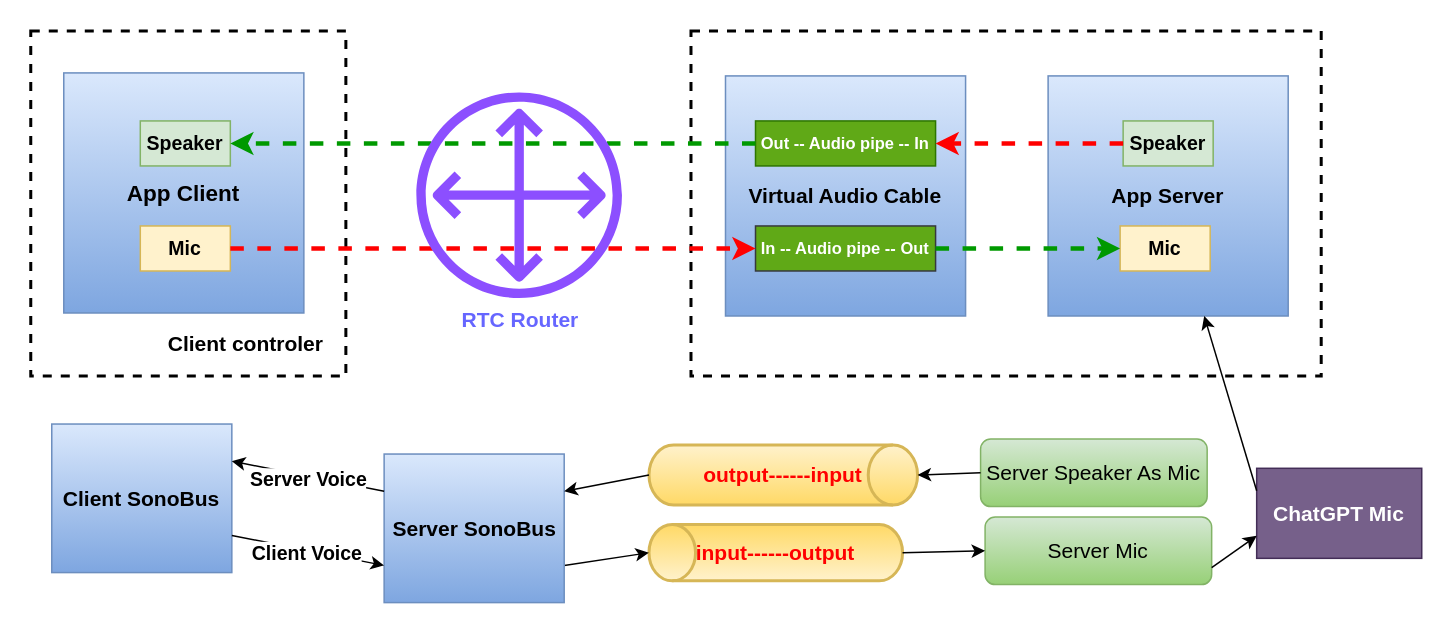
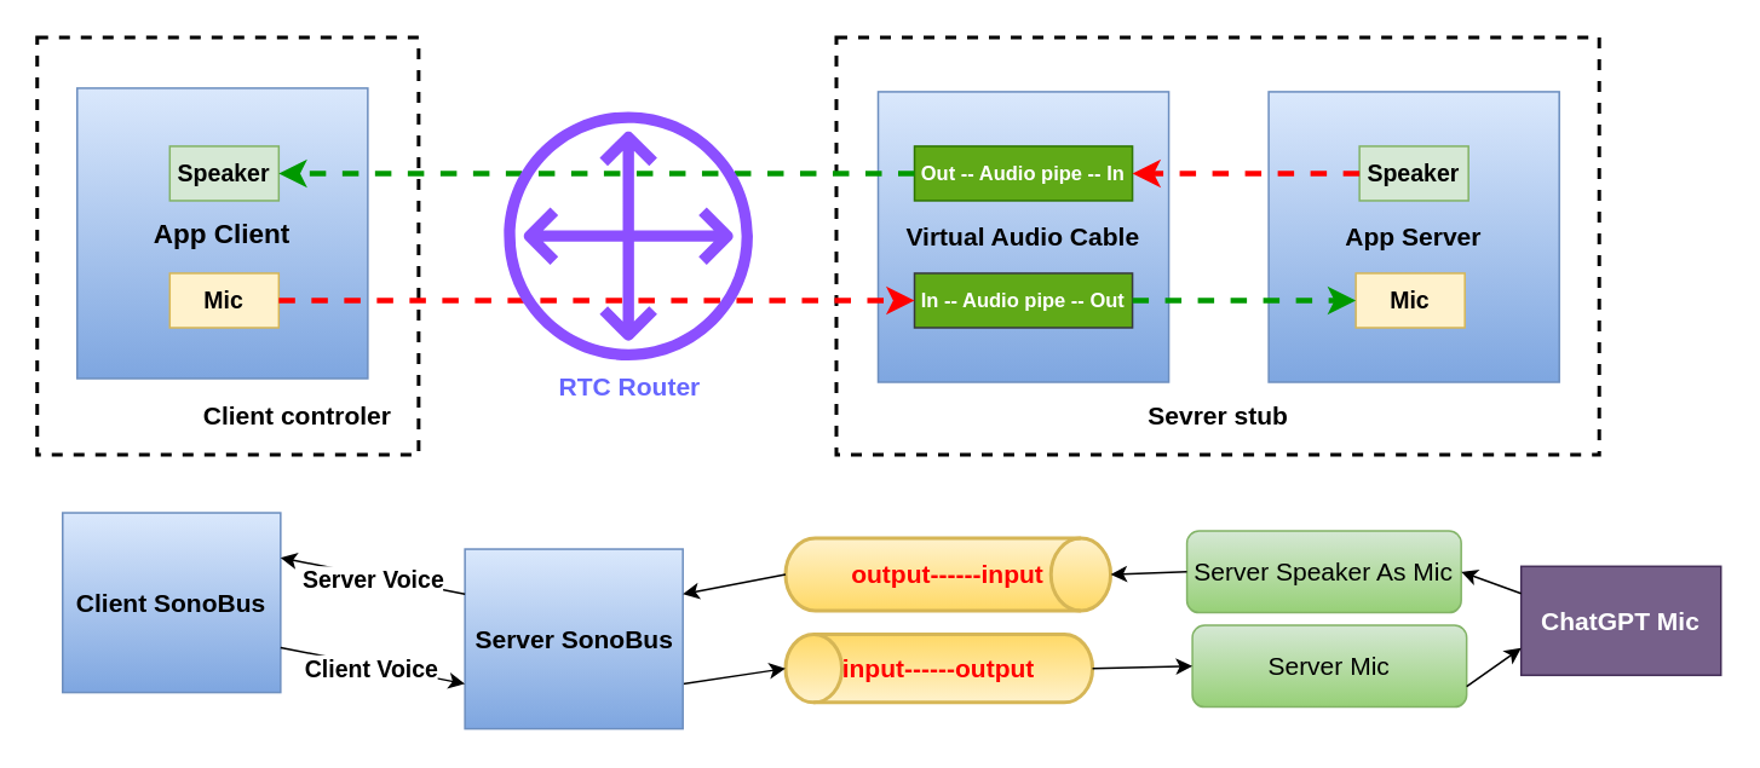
  <mxCell id="0" />
  <mxCell id="1" parent="0" />
  <mxCell id="2" value="" style="rounded=0;whiteSpace=wrap;html=1;dashed=1;strokeWidth=2;" parent="1" vertex="1"><mxGeometry x="20" y="20" width="210" height="230" as="geometry" /></mxCell>
  <mxCell id="3" value="" style="rounded=0;whiteSpace=wrap;html=1;dashed=1;strokeWidth=2;" parent="1" vertex="1"><mxGeometry x="460" y="20" width="420" height="230" as="geometry" /></mxCell>
  <mxCell id="4" value="&lt;font style=&quot;font-size: 15px;&quot;&gt;&lt;b&gt;App Client&lt;/b&gt;&lt;/font&gt;" style="whiteSpace=wrap;html=1;aspect=fixed;fillColor=#dae8fc;gradientColor=#7ea6e0;strokeColor=#6c8ebf;" parent="1" vertex="1"><mxGeometry x="42" y="48" width="160" height="160" as="geometry" /></mxCell>
  <mxCell id="5" value="&lt;font style=&quot;font-size: 13px;&quot;&gt;&lt;b&gt;Mic&lt;/b&gt;&lt;/font&gt;" style="text;strokeColor=#d6b656;align=center;fillColor=#fff2cc;html=1;verticalAlign=middle;whiteSpace=wrap;rounded=0;" parent="1" vertex="1"><mxGeometry x="93" y="150" width="60" height="30" as="geometry" /></mxCell>
  <mxCell id="6" value="&lt;font style=&quot;font-size: 13px;&quot;&gt;&lt;b&gt;Speaker&lt;/b&gt;&lt;/font&gt;" style="text;strokeColor=#82b366;align=center;fillColor=#d5e8d4;html=1;verticalAlign=middle;whiteSpace=wrap;rounded=0;" parent="1" vertex="1"><mxGeometry x="93" y="80" width="60" height="30" as="geometry" /></mxCell>
  <mxCell id="7" value="&lt;font style=&quot;font-size: 14px;&quot;&gt;&lt;b&gt;App Server&lt;/b&gt;&lt;/font&gt;" style="whiteSpace=wrap;html=1;aspect=fixed;fillColor=#dae8fc;strokeColor=#6c8ebf;gradientColor=#7ea6e0;" parent="1" vertex="1"><mxGeometry x="698" y="50" width="160" height="160" as="geometry" /></mxCell>
  <mxCell id="8" value="&lt;font style=&quot;font-size: 13px;&quot;&gt;&lt;b&gt;Mic&lt;/b&gt;&lt;/font&gt;" style="text;strokeColor=#d6b656;align=center;fillColor=#fff2cc;html=1;verticalAlign=middle;whiteSpace=wrap;rounded=0;" parent="1" vertex="1"><mxGeometry x="746" y="150" width="60" height="30" as="geometry" /></mxCell>
  <mxCell id="9" value="&lt;font style=&quot;font-size: 13px;&quot;&gt;&lt;b&gt;Speaker&lt;/b&gt;&lt;/font&gt;" style="text;strokeColor=#82b366;align=center;fillColor=#d5e8d4;html=1;verticalAlign=middle;whiteSpace=wrap;rounded=0;" parent="1" vertex="1"><mxGeometry x="748" y="80" width="60" height="30" as="geometry" /></mxCell>
  <mxCell id="10" value="&lt;font style=&quot;font-size: 14px;&quot;&gt;&lt;b&gt;Virtual Audio Cable&lt;/b&gt;&lt;/font&gt;" style="whiteSpace=wrap;html=1;aspect=fixed;fillColor=#dae8fc;strokeColor=#6c8ebf;gradientColor=#7ea6e0;" parent="1" vertex="1"><mxGeometry x="483" y="50" width="160" height="160" as="geometry" /></mxCell>
  <mxCell id="11" value="&lt;font size=&quot;1&quot; style=&quot;&quot;&gt;&lt;b style=&quot;font-size: 11px;&quot;&gt;Out -- Audio pipe -- In&lt;/b&gt;&lt;/font&gt;" style="rounded=0;whiteSpace=wrap;html=1;fillColor=#60a917;fontColor=#ffffff;strokeColor=#2D7600;" parent="1" vertex="1"><mxGeometry x="503" y="80" width="120" height="30" as="geometry" /></mxCell>
  <mxCell id="12" value="&lt;font color=&quot;#ffffff&quot; style=&quot;font-size: 11px;&quot;&gt;&lt;b&gt;In -- Audio pipe -- Out&lt;/b&gt;&lt;/font&gt;" style="rounded=0;whiteSpace=wrap;html=1;fillColor=#60A917;strokeColor=#36393d;" parent="1" vertex="1"><mxGeometry x="503" y="150" width="120" height="30" as="geometry" /></mxCell>
  <mxCell id="13" value="" style="endArrow=classic;html=1;rounded=0;exitX=1;exitY=0.5;exitDx=0;exitDy=0;entryX=0;entryY=0.5;entryDx=0;entryDy=0;strokeWidth=3;dashed=1;strokeColor=#FF0000;" parent="1" source="5" target="12" edge="1"><mxGeometry width="50" height="50" relative="1" as="geometry"><mxPoint x="160" y="172.5" as="sourcePoint" /><mxPoint x="487" y="175.08" as="targetPoint" /></mxGeometry></mxCell>
  <mxCell id="14" value="" style="endArrow=classic;html=1;rounded=0;exitX=1;exitY=0.5;exitDx=0;exitDy=0;entryX=0;entryY=0.5;entryDx=0;entryDy=0;strokeWidth=3;dashed=1;strokeColor=#009900;" parent="1" source="12" target="8" edge="1"><mxGeometry width="50" height="50" relative="1" as="geometry"><mxPoint x="530" y="200" as="sourcePoint" /><mxPoint x="580" y="150" as="targetPoint" /></mxGeometry></mxCell>
  <mxCell id="15" value="" style="endArrow=classic;html=1;rounded=0;exitX=0;exitY=0.5;exitDx=0;exitDy=0;strokeWidth=3;dashed=1;strokeColor=#FF0000;" parent="1" source="9" target="11" edge="1"><mxGeometry width="50" height="50" relative="1" as="geometry"><mxPoint x="630" y="360" as="sourcePoint" /><mxPoint x="680" y="310" as="targetPoint" /></mxGeometry></mxCell>
  <mxCell id="16" value="" style="endArrow=classic;html=1;rounded=0;exitX=0;exitY=0.5;exitDx=0;exitDy=0;entryX=1;entryY=0.5;entryDx=0;entryDy=0;strokeWidth=3;dashed=1;strokeColor=#009900;" parent="1" source="11" target="6" edge="1"><mxGeometry width="50" height="50" relative="1" as="geometry"><mxPoint x="530" y="200" as="sourcePoint" /><mxPoint x="580" y="150" as="targetPoint" /></mxGeometry></mxCell>
  <mxCell id="17" value="&lt;font color=&quot;#6666ff&quot;&gt;&lt;span style=&quot;font-size: 14px;&quot;&gt;&lt;b&gt;RTC Router&lt;/b&gt;&lt;/span&gt;&lt;/font&gt;" style="sketch=0;outlineConnect=0;fontColor=#232F3E;gradientColor=none;fillColor=#8C4FFF;strokeColor=none;dashed=1;verticalLabelPosition=bottom;verticalAlign=top;align=center;html=1;fontSize=12;fontStyle=0;aspect=fixed;pointerEvents=1;shape=mxgraph.aws4.customer_gateway;" parent="1" vertex="1"><mxGeometry x="277" y="61" width="137" height="137" as="geometry" /></mxCell>
  <mxCell id="18" value="&lt;b&gt;&lt;font style=&quot;font-size: 14px;&quot;&gt;Client controler&lt;/font&gt;&lt;/b&gt;" style="text;html=1;align=center;verticalAlign=middle;resizable=0;points=[];autosize=1;strokeColor=none;fillColor=none;" parent="1" vertex="1"><mxGeometry x="98" y="214" width="130" height="30" as="geometry" /></mxCell>
+ <mxCell id="19" value="&lt;b&gt;&lt;font style=&quot;font-size: 14px;&quot;&gt;Sevrer stub&lt;/font&gt;&lt;/b&gt;" style="text;html=1;align=center;verticalAlign=middle;resizable=0;points=[];autosize=1;strokeColor=none;fillColor=none;" parent="1" vertex="1"><mxGeometry x="620" y="214" width="100" height="30" as="geometry" /></mxCell>
  <mxCell id="20" value="&lt;font color=&quot;#ff0000&quot; size=&quot;1&quot; style=&quot;&quot;&gt;&lt;b style=&quot;font-size: 14px;&quot;&gt;output------input&lt;/b&gt;&lt;/font&gt;" style="strokeWidth=2;html=1;shape=mxgraph.flowchart.direct_data;whiteSpace=wrap;fillColor=#fff2cc;gradientColor=#ffd966;strokeColor=#d6b656;" vertex="1" parent="1"><mxGeometry x="432" y="296" width="179" height="40" as="geometry" /></mxCell>
  <mxCell id="21" value="&lt;font style=&quot;font-size: 14px;&quot;&gt;Server Speaker As Mic&lt;/font&gt;" style="rounded=1;whiteSpace=wrap;html=1;fillColor=#d5e8d4;gradientColor=#97d077;strokeColor=#82b366;" vertex="1" parent="1"><mxGeometry x="653" y="292" width="151" height="45" as="geometry" /></mxCell>
  <mxCell id="22" value="&lt;font color=&quot;#ff0000&quot; size=&quot;1&quot; style=&quot;&quot;&gt;&lt;b style=&quot;font-size: 14px;&quot;&gt;input------output&lt;/b&gt;&lt;/font&gt;" style="strokeWidth=2;html=1;shape=mxgraph.flowchart.direct_data;whiteSpace=wrap;direction=west;fillColor=#fff2cc;gradientColor=#ffd966;strokeColor=#d6b656;" vertex="1" parent="1"><mxGeometry x="432" y="349" width="169" height="37.5" as="geometry" /></mxCell>
  <mxCell id="23" value="" style="endArrow=classic;html=1;rounded=0;exitX=1;exitY=0.75;exitDx=0;exitDy=0;entryX=1;entryY=0.5;entryDx=0;entryDy=0;entryPerimeter=0;" edge="1" parent="1" source="27" target="22"><mxGeometry width="50" height="50" relative="1" as="geometry"><mxPoint x="352" y="616" as="sourcePoint" /><mxPoint x="402" y="566" as="targetPoint" /></mxGeometry></mxCell>
  <mxCell id="24" value="" style="endArrow=classic;html=1;rounded=0;exitX=0;exitY=0.5;exitDx=0;exitDy=0;entryX=1;entryY=0.5;entryDx=0;entryDy=0;entryPerimeter=0;" edge="1" parent="1" source="21" target="20"><mxGeometry width="50" height="50" relative="1" as="geometry"><mxPoint x="509" y="406" as="sourcePoint" /><mxPoint x="559" y="356" as="targetPoint" /></mxGeometry></mxCell>
  <mxCell id="25" value="&lt;font style=&quot;font-size: 14px;&quot;&gt;Server Mic&lt;/font&gt;" style="rounded=1;whiteSpace=wrap;html=1;fillColor=#d5e8d4;gradientColor=#97d077;strokeColor=#82b366;" vertex="1" parent="1"><mxGeometry x="656" y="344" width="151" height="45" as="geometry" /></mxCell>
  <mxCell id="26" value="" style="endArrow=classic;html=1;rounded=0;exitX=0;exitY=0.5;exitDx=0;exitDy=0;exitPerimeter=0;entryX=0;entryY=0.5;entryDx=0;entryDy=0;" edge="1" parent="1" source="22" target="25"><mxGeometry width="50" height="50" relative="1" as="geometry"><mxPoint x="692" y="491" as="sourcePoint" /><mxPoint x="742" y="441" as="targetPoint" /></mxGeometry></mxCell>
  <mxCell id="27" value="&lt;font style=&quot;font-size: 14px;&quot;&gt;&lt;b&gt;Server SonoBus&lt;/b&gt;&lt;/font&gt;" style="rounded=0;whiteSpace=wrap;html=1;fillColor=#dae8fc;gradientColor=#7ea6e0;strokeColor=#6c8ebf;" vertex="1" parent="1"><mxGeometry x="255.5" y="302" width="120" height="99" as="geometry" /></mxCell>
  <mxCell id="28" value="" style="endArrow=classic;html=1;rounded=0;exitX=0;exitY=0.5;exitDx=0;exitDy=0;exitPerimeter=0;entryX=1;entryY=0.25;entryDx=0;entryDy=0;" edge="1" parent="1" source="20" target="27"><mxGeometry width="50" height="50" relative="1" as="geometry"><mxPoint x="532" y="582" as="sourcePoint" /><mxPoint x="582" y="532" as="targetPoint" /></mxGeometry></mxCell>
  <mxCell id="29" value="&lt;font style=&quot;font-size: 14px;&quot;&gt;&lt;b&gt;Client SonoBus&lt;/b&gt;&lt;/font&gt;" style="rounded=0;whiteSpace=wrap;html=1;fillColor=#dae8fc;gradientColor=#7ea6e0;strokeColor=#6c8ebf;" vertex="1" parent="1"><mxGeometry x="34" y="282" width="120" height="99" as="geometry" /></mxCell>
  <mxCell id="30" value="" style="endArrow=classic;html=1;rounded=0;exitX=1;exitY=0.75;exitDx=0;exitDy=0;entryX=0;entryY=0.75;entryDx=0;entryDy=0;" edge="1" parent="1" source="29" target="27"><mxGeometry width="50" height="50" relative="1" as="geometry"><mxPoint x="171" y="432" as="sourcePoint" /><mxPoint x="221" y="382" as="targetPoint" /></mxGeometry></mxCell>
  <mxCell id="31" value="&lt;font size=&quot;1&quot; style=&quot;&quot;&gt;&lt;b style=&quot;font-size: 13px;&quot;&gt;Client Voice&lt;/b&gt;&lt;/font&gt;" style="edgeLabel;html=1;align=center;verticalAlign=middle;resizable=0;points=[];" vertex="1" connectable="0" parent="30"><mxGeometry x="-0.022" y="-1" relative="1" as="geometry"><mxPoint as="offset" /></mxGeometry></mxCell>
  <mxCell id="32" value="" style="endArrow=classic;html=1;rounded=0;exitX=0;exitY=0.25;exitDx=0;exitDy=0;entryX=1;entryY=0.25;entryDx=0;entryDy=0;" edge="1" parent="1" source="27" target="29"><mxGeometry width="50" height="50" relative="1" as="geometry"><mxPoint x="161" y="312" as="sourcePoint" /><mxPoint x="211" y="262" as="targetPoint" /></mxGeometry></mxCell>
  <mxCell id="33" value="&lt;font size=&quot;1&quot; style=&quot;&quot;&gt;&lt;b style=&quot;font-size: 13px;&quot;&gt;Server Voice&lt;/b&gt;&lt;/font&gt;" style="edgeLabel;html=1;align=center;verticalAlign=middle;resizable=0;points=[];" vertex="1" connectable="0" parent="32"><mxGeometry x="0.002" y="2" relative="1" as="geometry"><mxPoint as="offset" /></mxGeometry></mxCell>
  <mxCell id="34" value="&lt;font style=&quot;font-size: 14px;&quot;&gt;&lt;b&gt;ChatGPT Mic&lt;/b&gt;&lt;/font&gt;" style="rounded=0;whiteSpace=wrap;html=1;fillColor=#76608a;fontColor=#ffffff;strokeColor=#432D57;" vertex="1" parent="1"><mxGeometry x="837" y="311.5" width="110" height="60" as="geometry" /></mxCell>
- <mxCell id="35" value="" style="endArrow=classic;html=1;rounded=0;exitX=0;exitY=0.25;exitDx=0;exitDy=0;" edge="1" parent="1" source="34" target="7"><mxGeometry width="50" height="50" relative="1" as="geometry"><mxPoint x="717" y="492" as="sourcePoint" /><mxPoint x="767" y="442" as="targetPoint" /></mxGeometry></mxCell>
+ <mxCell id="35" value="" style="endArrow=classic;html=1;rounded=0;exitX=0;exitY=0.25;exitDx=0;exitDy=0;entryX=1;entryY=0.5;entryDx=0;entryDy=0;" edge="1" parent="1" source="34" target="21"><mxGeometry width="50" height="50" relative="1" as="geometry"><mxPoint x="717" y="492" as="sourcePoint" /><mxPoint x="767" y="442" as="targetPoint" /></mxGeometry></mxCell>
  <mxCell id="36" value="" style="endArrow=classic;html=1;rounded=0;exitX=1;exitY=0.75;exitDx=0;exitDy=0;entryX=0;entryY=0.75;entryDx=0;entryDy=0;" edge="1" parent="1" source="25" target="34"><mxGeometry width="50" height="50" relative="1" as="geometry"><mxPoint x="847" y="441" as="sourcePoint" /><mxPoint x="897" y="391" as="targetPoint" /></mxGeometry></mxCell>
